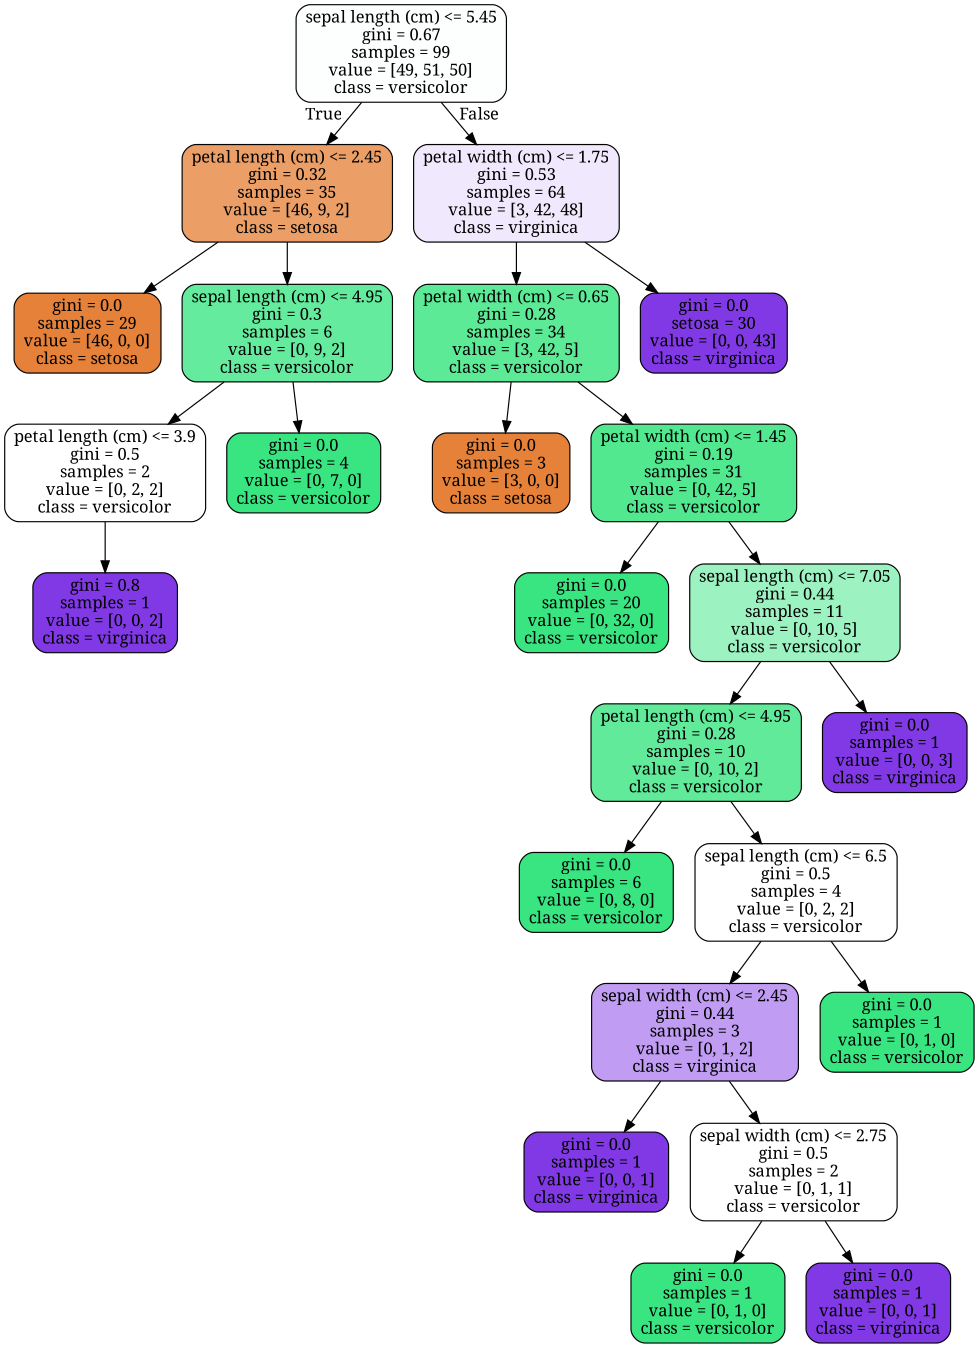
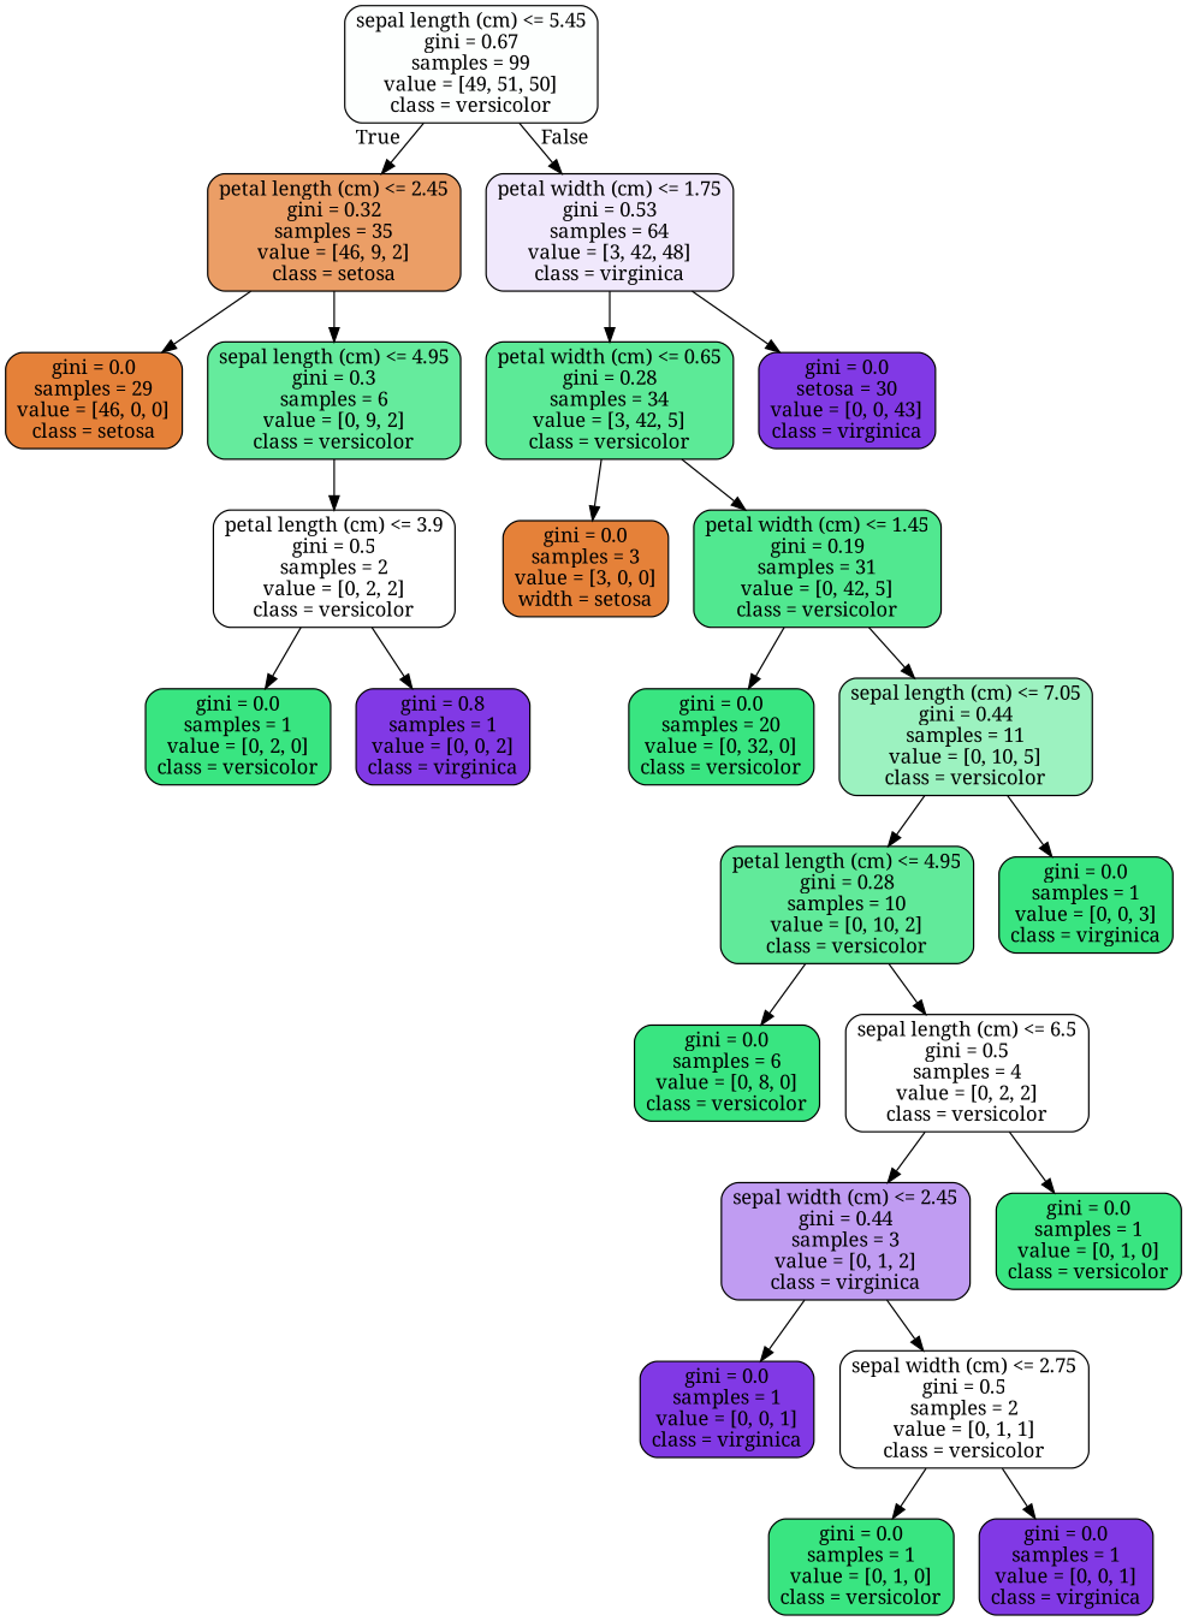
  digraph {
    fontname="Noto Serif"
    node [color=black fillcolor="#39e581" fontname="Noto Serif" shape=box style="filled, rounded"]
    edge [fontname="Noto Serif"]
    n1 [fillcolor="#fdfffe" label="sepal length (cm) <= 5.45\ngini = 0.67\nsamples = 99\nvalue = [49, 51, 50]\nclass = versicolor"]
    n2 [fillcolor="#eb9e66" label="petal length (cm) <= 2.45\ngini = 0.32\nsamples = 35\nvalue = [46, 9, 2]\nclass = setosa"]
    n3 [fillcolor="#f0e8fc" label="petal width (cm) <= 1.75\ngini = 0.53\nsamples = 64\nvalue = [3, 42, 48]\nclass = virginica"]
    n4 [fillcolor="#e58139" label="gini = 0.0\nsamples = 29\nvalue = [46, 0, 0]\nclass = setosa"]
    n5 [fillcolor="#65eb9d" label="sepal length (cm) <= 4.95\ngini = 0.3\nsamples = 6\nvalue = [0, 9, 2]\nclass = versicolor"]
    n6 [fillcolor="#5cea97" label="petal width (cm) <= 0.65\ngini = 0.28\nsamples = 34\nvalue = [3, 42, 5]\nclass = versicolor"]
    n7 [fillcolor="#8139e5" label="gini = 0.0\nsetosa = 30\nvalue = [0, 0, 43]\nclass = virginica"]
    n8 [fillcolor="#ffffff" label="petal length (cm) <= 3.9\ngini = 0.5\nsamples = 2\nvalue = [0, 2, 2]\nclass = versicolor"]
-   n9 [label="gini = 0.0\nsamples = 4\nvalue = [0, 7, 0]\nclass = versicolor"]
+   n10 [label="gini = 0.0\nsamples = 1\nvalue = [0, 2, 0]\nclass = versicolor"]
    n11 [fillcolor="#8139e5" label="gini = 0.8\nsamples = 1\nvalue = [0, 0, 2]\nclass = virginica"]
-   n12 [fillcolor="#e58139" label="gini = 0.0\nsamples = 3\nvalue = [3, 0, 0]\nclass = setosa"]
+   n12 [fillcolor="#e58139" label="gini = 0.0\nsamples = 3\nvalue = [3, 0, 0]\nwidth = setosa"]
    n13 [fillcolor="#51e890" label="petal width (cm) <= 1.45\ngini = 0.19\nsamples = 31\nvalue = [0, 42, 5]\nclass = versicolor"]
    n14 [label="gini = 0.0\nsamples = 20\nvalue = [0, 32, 0]\nclass = versicolor"]
    n15 [fillcolor="#9cf2c0" label="sepal length (cm) <= 7.05\ngini = 0.44\nsamples = 11\nvalue = [0, 10, 5]\nclass = versicolor"]
    n16 [fillcolor="#61ea9a" label="petal length (cm) <= 4.95\ngini = 0.28\nsamples = 10\nvalue = [0, 10, 2]\nclass = versicolor"]
-   n17 [fillcolor="#8139e5" label="gini = 0.0\nsamples = 1\nvalue = [0, 0, 3]\nclass = virginica"]
+   n17 [label="gini = 0.0\nsamples = 1\nvalue = [0, 0, 3]\nclass = virginica"]
    n18 [label="gini = 0.0\nsamples = 6\nvalue = [0, 8, 0]\nclass = versicolor"]
    n19 [fillcolor="#ffffff" label="sepal length (cm) <= 6.5\ngini = 0.5\nsamples = 4\nvalue = [0, 2, 2]\nclass = versicolor"]
    n20 [fillcolor="#c09cf2" label="sepal width (cm) <= 2.45\ngini = 0.44\nsamples = 3\nvalue = [0, 1, 2]\nclass = virginica"]
    n21 [label="gini = 0.0\nsamples = 1\nvalue = [0, 1, 0]\nclass = versicolor"]
    n22 [fillcolor="#8139e5" label="gini = 0.0\nsamples = 1\nvalue = [0, 0, 1]\nclass = virginica"]
    n23 [fillcolor="#ffffff" label="sepal width (cm) <= 2.75\ngini = 0.5\nsamples = 2\nvalue = [0, 1, 1]\nclass = versicolor"]
    n24 [label="gini = 0.0\nsamples = 1\nvalue = [0, 1, 0]\nclass = versicolor"]
    n25 [fillcolor="#8139e5" label="gini = 0.0\nsamples = 1\nvalue = [0, 0, 1]\nclass = virginica"]
    n1 -> n2 [headlabel=True labelangle=45 labeldistance=2.5]
    n1 -> n3 [headlabel=False labelangle=-45 labeldistance=2.5]
    n2 -> n4
    n2 -> n5
    n3 -> n6
    n3 -> n7
    n5 -> n8
-   n5 -> n9
    n6 -> n12
    n6 -> n13
+   n8 -> n10
    n8 -> n11
    n13 -> n14
    n13 -> n15
    n15 -> n16
    n15 -> n17
    n16 -> n18
    n16 -> n19
    n19 -> n20
    n19 -> n21
    n20 -> n22
    n20 -> n23
    n23 -> n24
    n23 -> n25
  }
